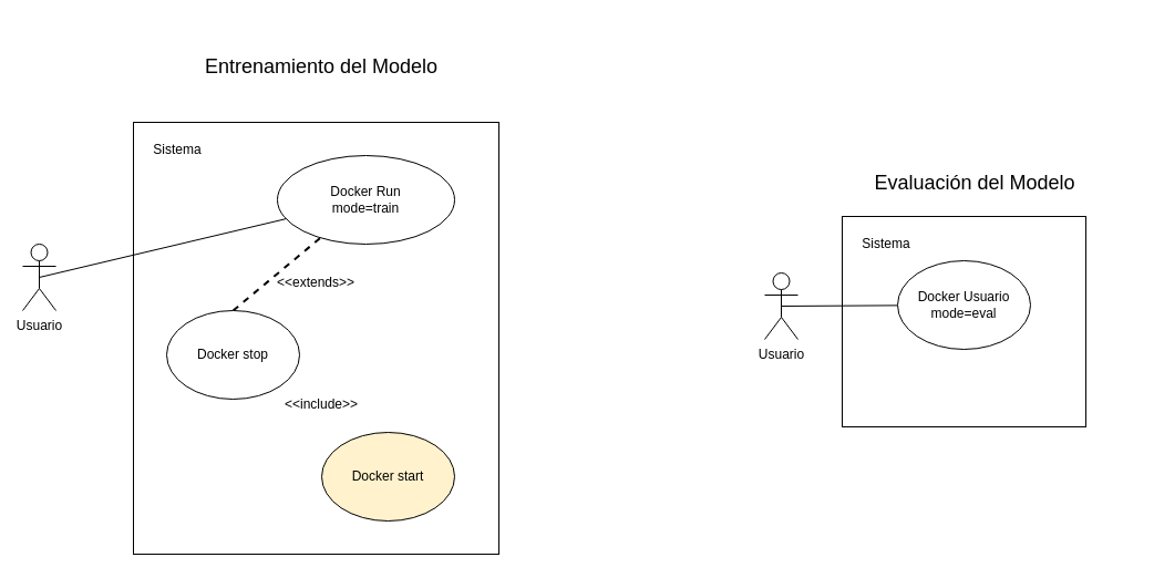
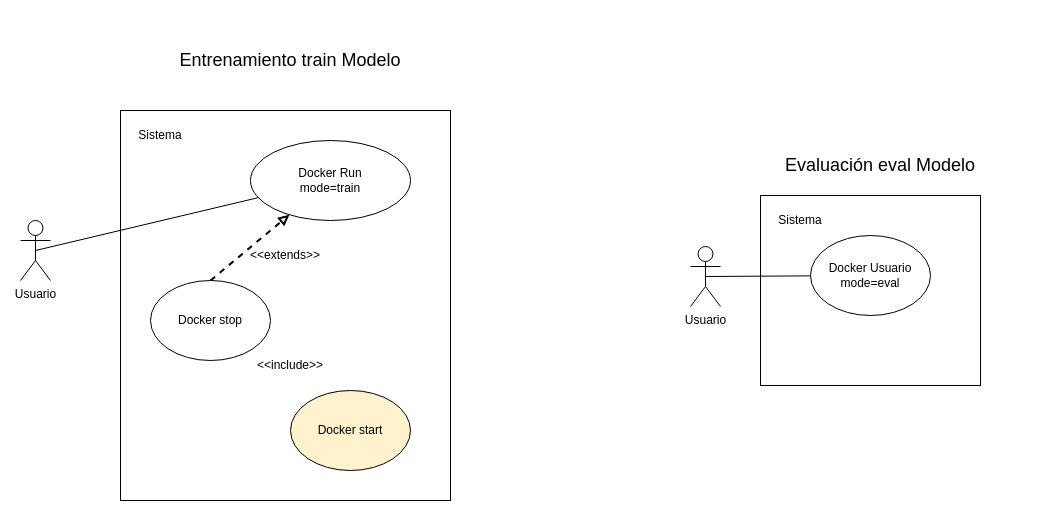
  <mxCell id="0" />
  <mxCell id="1" parent="0" />
  <mxCell id="2" value="" style="rounded=0;whiteSpace=wrap;html=1;" vertex="1" parent="1"><mxGeometry x="120" y="110" width="330" height="390" as="geometry" /></mxCell>
  <mxCell id="3" value="Sistema" style="text;html=1;align=center;verticalAlign=middle;whiteSpace=wrap;rounded=0;" vertex="1" parent="1"><mxGeometry x="130" y="120" width="60" height="30" as="geometry" /></mxCell>
- <mxCell id="4" value="&lt;font style=&quot;font-size: 18px;&quot;&gt;Entrenamiento del Modelo&lt;/font&gt;" style="text;html=1;align=center;verticalAlign=middle;whiteSpace=wrap;rounded=0;" vertex="1" parent="1"><mxGeometry x="150" y="20" width="280" height="80" as="geometry" /></mxCell>
+ <mxCell id="4" value="&lt;font style=&quot;font-size: 18px;&quot;&gt;Entrenamiento train Modelo&lt;/font&gt;" style="text;html=1;align=center;verticalAlign=middle;whiteSpace=wrap;rounded=0;" vertex="1" parent="1"><mxGeometry x="150" y="20" width="280" height="80" as="geometry" /></mxCell>
  <mxCell id="5" style="rounded=0;orthogonalLoop=1;jettySize=auto;html=1;exitX=0.5;exitY=0.5;exitDx=0;exitDy=0;exitPerimeter=0;endArrow=none;endFill=0;startFill=0;" edge="1" parent="1" source="6" target="7"><mxGeometry relative="1" as="geometry" /></mxCell>
  <mxCell id="6" value="Usuario" style="shape=umlActor;verticalLabelPosition=bottom;verticalAlign=top;html=1;outlineConnect=0;" vertex="1" parent="1"><mxGeometry x="20" y="220" width="30" height="60" as="geometry" /></mxCell>
  <mxCell id="7" value="Docker Run&lt;div&gt;mode=train&lt;/div&gt;" style="ellipse;whiteSpace=wrap;html=1;" vertex="1" parent="1"><mxGeometry x="250" y="140" width="160" height="80" as="geometry" /></mxCell>
- <mxCell id="8" style="rounded=0;orthogonalLoop=1;jettySize=auto;html=1;exitX=0.5;exitY=0;exitDx=0;exitDy=0;endArrow=none;endFill=0;strokeWidth=2;dashed=1;" edge="1" parent="1" source="9" target="7"><mxGeometry relative="1" as="geometry" /></mxCell>
+ <mxCell id="8" style="rounded=0;orthogonalLoop=1;jettySize=auto;html=1;exitX=0.5;exitY=0;exitDx=0;exitDy=0;endArrow=block;endFill=0;strokeWidth=2;dashed=1;" edge="1" parent="1" source="9" target="7"><mxGeometry relative="1" as="geometry" /></mxCell>
  <mxCell id="9" value="Docker stop" style="ellipse;whiteSpace=wrap;html=1;" vertex="1" parent="1"><mxGeometry x="150" y="280" width="120" height="80" as="geometry" /></mxCell>
  <mxCell id="10" value="Docker start" style="ellipse;whiteSpace=wrap;html=1;fillColor=#fff2cc;" vertex="1" parent="1"><mxGeometry x="290" y="390" width="120" height="80" as="geometry" /></mxCell>
  <mxCell id="11" value="&amp;lt;&amp;lt;extends&amp;gt;&amp;gt;" style="text;html=1;align=center;verticalAlign=middle;whiteSpace=wrap;rounded=0;" vertex="1" parent="1"><mxGeometry x="255" y="240" width="60" height="30" as="geometry" /></mxCell>
  <mxCell id="12" value="&amp;lt;&amp;lt;include&amp;gt;&amp;gt;" style="text;html=1;align=center;verticalAlign=middle;whiteSpace=wrap;rounded=0;" vertex="1" parent="1"><mxGeometry x="260" y="350" width="60" height="30" as="geometry" /></mxCell>
  <mxCell id="13" value="" style="rounded=0;whiteSpace=wrap;html=1;" vertex="1" parent="1"><mxGeometry x="760" y="195" width="220" height="190" as="geometry" /></mxCell>
  <mxCell id="14" value="Sistema" style="text;html=1;align=center;verticalAlign=middle;whiteSpace=wrap;rounded=0;" vertex="1" parent="1"><mxGeometry x="770" y="205" width="60" height="30" as="geometry" /></mxCell>
- <mxCell id="15" value="&lt;font style=&quot;font-size: 18px;&quot;&gt;Evaluación del Modelo&lt;/font&gt;" style="text;html=1;align=center;verticalAlign=middle;whiteSpace=wrap;rounded=0;" vertex="1" parent="1"><mxGeometry x="740" y="125" width="280" height="80" as="geometry" /></mxCell>
+ <mxCell id="15" value="&lt;font style=&quot;font-size: 18px;&quot;&gt;Evaluación eval Modelo&lt;/font&gt;" style="text;html=1;align=center;verticalAlign=middle;whiteSpace=wrap;rounded=0;" vertex="1" parent="1"><mxGeometry x="740" y="125" width="280" height="80" as="geometry" /></mxCell>
  <mxCell id="16" style="rounded=0;orthogonalLoop=1;jettySize=auto;html=1;exitX=0.5;exitY=0.5;exitDx=0;exitDy=0;exitPerimeter=0;endArrow=none;endFill=0;startFill=0;" edge="1" parent="1" source="17" target="18"><mxGeometry relative="1" as="geometry" /></mxCell>
  <mxCell id="17" value="Usuario" style="shape=umlActor;verticalLabelPosition=bottom;verticalAlign=top;html=1;outlineConnect=0;" vertex="1" parent="1"><mxGeometry x="690" y="246" width="30" height="60" as="geometry" /></mxCell>
  <mxCell id="18" value="Docker Usuario&lt;div&gt;mode=eval&lt;/div&gt;" style="ellipse;whiteSpace=wrap;html=1;" vertex="1" parent="1"><mxGeometry x="810" y="235" width="120" height="80" as="geometry" /></mxCell>
